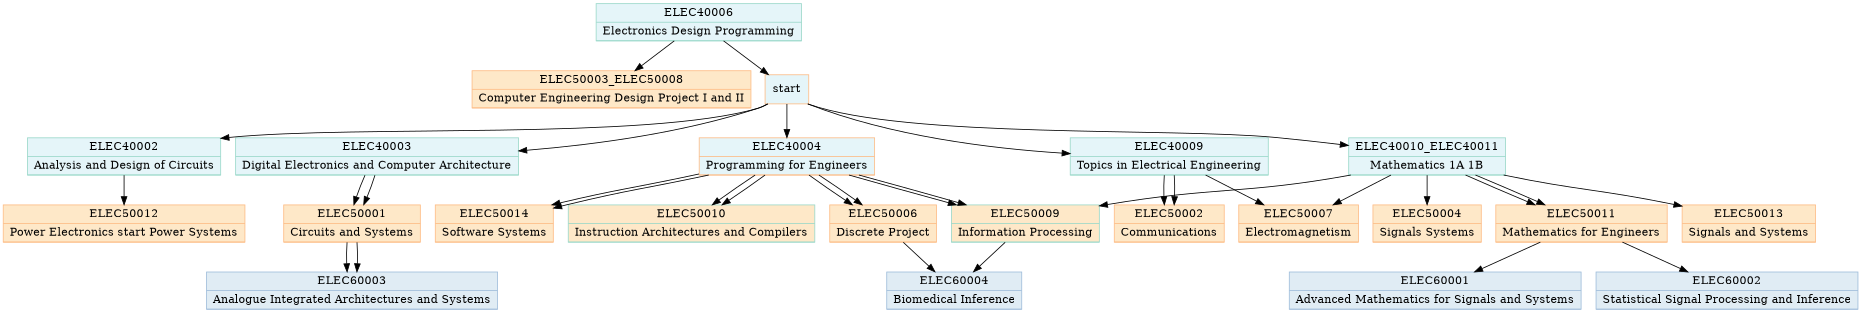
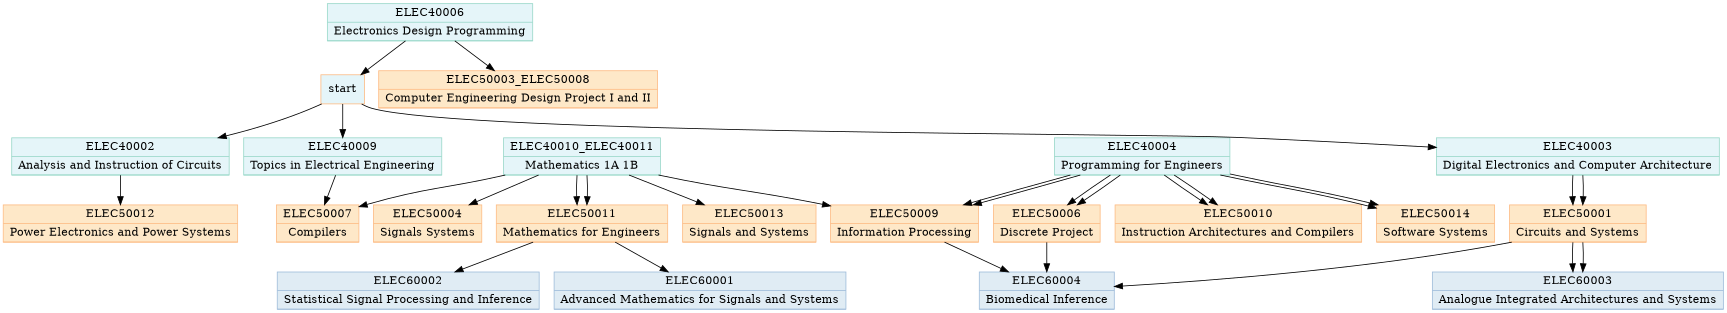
  digraph {
    node [color="#fdbb84" fillcolor="#fee8c8" shape=record style=filled]
    edge [tailport=1]
-   n1 [color="#99d8c9" fillcolor="#e5f5f9" label="{ELEC40002 | Analysis and Design of Circuits | {\n    <1>Explain the basic\nphysics underlying\nthe operation of the\nfollowing electronic\ncomponents:\nresistor, capacitor,\ninductor, diode,\ntransistor |\n    <2>Perform DC analysis\nof circuits\ncontaining\ncombinations of the\nabove components to\nestablish the nodal\nvoltages and branch\ncurrents |\n    <3>Perform AC analysis\nof circuits\ncontaining\ncombinations of the\nabove components,\nusing small-signal\nequivalent models to\nlinearise any\nnon-linear elements |\n    <4>Apply the operation\nof simple transistor\nlevel circuits\nincluding amplifier\nstages and logic\ngates |\n    <5>Analyse basic opamp\ncircuits containing\nidealised opamps and\npassive components |\n    <6>Apply the concept\nof a transfer\nfunction and derive\nthe transfer\nfunctions for a\nrange of standard\nfilter circuits |\n    <7>Analyse the\ntransient behaviour\nof 1st order RC and\nRL networks |\n    <8>Use SPICE to\nsimulate the\nbehaviour of the\ncircuits you have\nstudied |\n    <9>Appreciate where\nand how the circuits\nyou have studied are\napplied in real\nengineering\napplications\n  }}"]
-   n2 [label="{ELEC50012 | Power Electronics start Power Systems | {\n    <1>describe operation\nof a switch-mode\npower supply (SMPS)\nand appreciate why\nit is capable of\nhigh efficiency and\nhow step-down and\nstep-up of voltage\nis possible |\n    <2>calculate suitable\ncomponent values for\na given SMPS\nspecification |\n    <3>calculate current\nand power flow for\nstar- and\ndelta-connected\nthree-phase loads |\n    <4>describe the\nconstruction and\noperating principles\nof a transformer |\n    <5>justify elements of\nthe equivalent\ncircuit of a\ntransformer |\n    <6>calculate the\ncurrent flow,\nefficiency and\nvoltage regulation\nin transformer |\n    <7>describe\nqualitatively how a\nrotating magnetic\nflux wave is\nproduced by a\nthree-phase winding\nand how torque is\ndeveloped by\ninteraction of two\nfields |\n    <8>justify elements of\na per-phase\ninduction machine\nequivalent circuit |\n    <9>calculate slip,\npower and torque of\nan induction machine\nbased on the\nequivalent circuit |\n    <10>calculate power\nflow between nodes\nof a network and the\nvoltages at the\nnodes |\n    <11>describe how\nvoltage is\ncontrolled in a\nnetwork\n  }}"]
+   n1 [color="#99d8c9" fillcolor="#e5f5f9" label="{ELEC40002 | Analysis and Instruction of Circuits | {\n    <1>Explain the basic\nphysics underlying\nthe operation of the\nfollowing electronic\ncomponents:\nresistor, capacitor,\ninductor, diode,\ntransistor |\n    <2>Perform DC analysis\nof circuits\ncontaining\ncombinations of the\nabove components to\nestablish the nodal\nvoltages and branch\ncurrents |\n    <3>Perform AC analysis\nof circuits\ncontaining\ncombinations of the\nabove components,\nusing small-signal\nequivalent models to\nlinearise any\nnon-linear elements |\n    <4>Apply the operation\nof simple transistor\nlevel circuits\nincluding amplifier\nstages and logic\ngates |\n    <5>Analyse basic opamp\ncircuits containing\nidealised opamps and\npassive components |\n    <6>Apply the concept\nof a transfer\nfunction and derive\nthe transfer\nfunctions for a\nrange of standard\nfilter circuits |\n    <7>Analyse the\ntransient behaviour\nof 1st order RC and\nRL networks |\n    <8>Use SPICE to\nsimulate the\nbehaviour of the\ncircuits you have\nstudied |\n    <9>Appreciate where\nand how the circuits\nyou have studied are\napplied in real\nengineering\napplications\n  }}"]
+   n2 [label="{ELEC50012 | Power Electronics and Power Systems | {\n    <1>describe operation\nof a switch-mode\npower supply (SMPS)\nand appreciate why\nit is capable of\nhigh efficiency and\nhow step-down and\nstep-up of voltage\nis possible |\n    <2>calculate suitable\ncomponent values for\na given SMPS\nspecification |\n    <3>calculate current\nand power flow for\nstar- and\ndelta-connected\nthree-phase loads |\n    <4>describe the\nconstruction and\noperating principles\nof a transformer |\n    <5>justify elements of\nthe equivalent\ncircuit of a\ntransformer |\n    <6>calculate the\ncurrent flow,\nefficiency and\nvoltage regulation\nin transformer |\n    <7>describe\nqualitatively how a\nrotating magnetic\nflux wave is\nproduced by a\nthree-phase winding\nand how torque is\ndeveloped by\ninteraction of two\nfields |\n    <8>justify elements of\na per-phase\ninduction machine\nequivalent circuit |\n    <9>calculate slip,\npower and torque of\nan induction machine\nbased on the\nequivalent circuit |\n    <10>calculate power\nflow between nodes\nof a network and the\nvoltages at the\nnodes |\n    <11>describe how\nvoltage is\ncontrolled in a\nnetwork\n  }}"]
    n3 [color="#99d8c9" fillcolor="#e5f5f9" label="{ELEC40003 | Digital Electronics and Computer Architecture | {\n    <1>design significant\nsynchronous\nsequential digital\ncircuits using\nregisters and\ncombinational logic |\n    <2>design simple\ntwo’s complement\naddition and\nsubtraction digital\ncircuits, with\ncorrect use of carry\nand overflow |\n    <3>use digital blocks:\nRAMs, ROMs,\nregisters, adders,\nmultiplexers and\nstate machines to\ndesign and analyse\nthe operation of\nsimple pipelined\nRISC computer\nsystems |\n    <4>model the operation\nof machine code\ninstructions on a\nCPU at\nregister-transfer\nlevel, and\nmanipulate data\nusing different\nnumeric\nrepresentations |\n    <5>write programs for\narithmetic\noperations,\nmanipulating bit\nfields within words,\naccessing memory,\nand calling\nsubroutines |\n    <6>implement I/O in\nembedded computer\nsystems using\npolling\n  }}"]
    n4 [label="{ELEC50001 | Circuits and Systems | {\n    <1>Design, analyse and\nexplain sensors\nanalogue circuit\ninterfaces between\nthe input and\ndigital signal\nprocessing phase |\n    <2>Explain the common\ntype of DAC and ADC\narchitectures\ncurrently used in\nindustry |\n    <3>Design low-pass,\nhigh-pass and\nband-pass filters\nfor preconditioning\nsignals |\n    <4>Choose suitable\nlow-noise\npre-amplifiers and\nanalyse its impact\non noise performance\nof the system |\n    <5>Choose suitable\noutput circuit\narchitecture for\nhigh current drive\nand design a circuit\nto meet\nspecification |\n    <6>Design reasonably\ncomplex circuits\ninvolving digital\nbuilding blocks such\nas shift register,\nRAM and FSM, and\ninterface them to a\nprocessor |\n    <7>Write good quality\nVerilog code to\nspecify digital\nhardware |\n    <8>Implement digital\nhardware on an FPGA |\n    <9>Design a basic\ntestbench circuit\n  }}"]
    n5 [color="#9ebcda" fillcolor="#e0ecf4" label="{ELEC60003 | Analogue Integrated Architectures and Systems | {\n    <1>Analyse different\nanalogue circuits\nand architectures |\n    <2>Design different\nanalogue circuits\ntaking into account\nlimitations and\ncreating solutions\nto circumvent or\nresolve these |\n    <3>Derive and apply\nthe concept of\ncurrent feedback\nOPAMPs |\n    <4>Analyse and\ncalculate integrated\nswitched capacitor\nfilters and\ncontinuous-time\nfilters |\n    <5>Explain and\nsimulate the\noperation of A/D and\nD/A Converters and\ncontrast different\napproaches\n  }}"]
    n6 [color="#9ebcda" fillcolor="#e0ecf4" label="{ELEC60004 | Biomedical Inference | {\n    <1>Interpret\nbiomedical signals\nand define their\nrequirements for\ndetection and\nprocessing |\n    <2>Identify the\nrequired building\nblocks for a given\nbiomedical system |\n    <3>Design circuits and\nsystems for a given\nbiomedical system\nspecification\n  }}"]
-   n7 [fillcolor="#e5f5f9" label="{ELEC40004 | Programming for Engineers | {\n    <1>use the fundamental\ncomponents of\nimperative\nprogramming in terms\nof control-flow\nstructures and\nvariables |\n    <2>design and\nimplement a C++\nprogram that\ncommunicates using\nfile-based IO in a\nCLI environment |\n    <3>verify the correct\nbehaviour of\nprograms |\n    <4>diagnose and fix\nincorrect behaviour\nand crashes |\n    <5>select and use\ndata-structures from\nthe STL according to\nneeded performance\nand functionality |\n    <6>use APIs,\nencapsulation, and\nabstraction to\nmanage software\ncomplexity |\n    <7>design\nobject-oriented\ndata-structures to\ncapture real-world\nproblems\n  }}"]
+   n7 [color="#99d8c9" fillcolor="#e5f5f9" label="{ELEC40004 | Programming for Engineers | {\n    <1>use the fundamental\ncomponents of\nimperative\nprogramming in terms\nof control-flow\nstructures and\nvariables |\n    <2>design and\nimplement a C++\nprogram that\ncommunicates using\nfile-based IO in a\nCLI environment |\n    <3>verify the correct\nbehaviour of\nprograms |\n    <4>diagnose and fix\nincorrect behaviour\nand crashes |\n    <5>select and use\ndata-structures from\nthe STL according to\nneeded performance\nand functionality |\n    <6>use APIs,\nencapsulation, and\nabstraction to\nmanage software\ncomplexity |\n    <7>design\nobject-oriented\ndata-structures to\ncapture real-world\nproblems\n  }}"]
    n8 [label="{ELEC50006 | Discrete Project | {\n    <1>Apply graph\nalgorithms to\nefficiently explore\ndata-structures |\n    <2>Prove algorithms\nare correct using\ninductive logic |\n    <3>Describe\ncomputability in\nterms of turing\nmachines |\n    <4>Use complexity\nnotation to analyse\nrunning time and\nstorage requirements\nof a computer\nprogram |\n    <5>Use the divide and\nconquer strategy for\ndesigning\nalgorithms, and\nanalyse their\nefficiency in terms\nof complexity\nnotation using the\nMaster Theorem\n  }}"]
-   n9 [color="#99d8c9" label="{ELEC50009 | Information Processing | {\n    <1>Classify real-world\ndata into different\ntypes of signals |\n    <2>Describe Linear\nTime-Invariant\nsystems\nmathematically and\nin a way suitable\nfor impementation in\nprocessing systems |\n    <3>Explain and apply\nconvolution for\nlinear time-variant\nsystems using\ntransfer functions\nfor continuous and\ndiscrete time\nsystems |\n    <4>Use the sampling\ntheorem with the\ndiscrete Fourier\nTransform and the\nz-transform |\n    <5>Model a data\nfiltering problem as\na transfer function\nand understand how\nto apply filters to\nsignals |\n    <6>Implement discrete\nfilters using\nsoftware |\n    <7>Create information\nsystems which use\nsoftware and\nhardware to process\ninformation\n  }}"]
-   n10 [color="#99d8c9" label="{ELEC50010 | Instruction Architectures and Compilers | {\n    <1>Describe how\nhigh-level programs\nare executed through\nthe sequencing of\ninstructions |\n    <2>Create a compiler\nfrom a high-level\nlanguage to an\ninstruction-based\nlanguage |\n    <3>Program a\nfunctional model of\na CPU |\n    <4>\nOptimise high-level\ndata structures to\nexploit the\nlow-level memory\nhierarchy |\n    <5>\nDesign data-structures\nwhich can represent\nprograms |\n    <6>Determine the\nworst-case\npropagation delay of\na combinational\ncircuit |\n    <7>Design arithmetic\ncircuits to meet a\nspecification and\ndetermine the\npropagation delay |\n    <8>Evaluate possible\narchitectural\nsolutions against a\nset of performance\nobjectives |\n    <9>Discuss the\nrelationship between\nthroughput, latency,\nand pipelining\n  }}"]
+   n9 [label="{ELEC50009 | Information Processing | {\n    <1>Classify real-world\ndata into different\ntypes of signals |\n    <2>Describe Linear\nTime-Invariant\nsystems\nmathematically and\nin a way suitable\nfor impementation in\nprocessing systems |\n    <3>Explain and apply\nconvolution for\nlinear time-variant\nsystems using\ntransfer functions\nfor continuous and\ndiscrete time\nsystems |\n    <4>Use the sampling\ntheorem with the\ndiscrete Fourier\nTransform and the\nz-transform |\n    <5>Model a data\nfiltering problem as\na transfer function\nand understand how\nto apply filters to\nsignals |\n    <6>Implement discrete\nfilters using\nsoftware |\n    <7>Create information\nsystems which use\nsoftware and\nhardware to process\ninformation\n  }}"]
+   n10 [label="{ELEC50010 | Instruction Architectures and Compilers | {\n    <1>Describe how\nhigh-level programs\nare executed through\nthe sequencing of\ninstructions |\n    <2>Create a compiler\nfrom a high-level\nlanguage to an\ninstruction-based\nlanguage |\n    <3>Program a\nfunctional model of\na CPU |\n    <4>\nOptimise high-level\ndata structures to\nexploit the\nlow-level memory\nhierarchy |\n    <5>\nDesign data-structures\nwhich can represent\nprograms |\n    <6>Determine the\nworst-case\npropagation delay of\na combinational\ncircuit |\n    <7>Design arithmetic\ncircuits to meet a\nspecification and\ndetermine the\npropagation delay |\n    <8>Evaluate possible\narchitectural\nsolutions against a\nset of performance\nobjectives |\n    <9>Discuss the\nrelationship between\nthroughput, latency,\nand pipelining\n  }}"]
    n11 [label="{ELEC50014 | Software Systems | {\n    <1>Analyse a software\nsystem to identify\npotential security\nissues |\n    <2>Decompose a\nsoftware system into\nloosely coupled\ncomponents |\n    <3>Assign different\nphysical and\nabstract components\nof networking to the\nOSI stack |\n    <4>Describe the\nprinciples and\nconcepts involved in\ndesigning\ndistributed systems\nand Internet\napplications |\n    <5>Apply the concepts\nof Data\nRepresentation,\nPresentation and\nInteraction |\n    <6>Think creatively in\nresponse to an\nawareness\nof/requirement for a\nproblem to be solved |\n    <7>Describe the\nmapping of\nrelational calculus\nto SQL |\n    <8>Use relational\ndatabases to answer\ncomplex data queries\nin SQL |\n    <9>Apply\nentity-relationship\nmodelling and\ndemonstrate\ntranslation to the\nrelational model |\n    <10>Deliver\nmulti-component\nnetworked software\nsystems as part of a\nsmall team\n  }}"]
    n12 [color="#99d8c9" fillcolor="#e5f5f9" label="{ELEC40006 | Electronics Design Programming | {\n    <1>Capture and analyse\na set of high-level\nrequirements to\nproduce a set of\ndesign\nspecifications |\n    <2>Apply theoretical\nprinciples and\nlaboratory skills to\ndesign, build and\ntest a solution to\nan engineering\ndesign problem,\nwithin practical\nconstraints |\n    <3>Integrate analogue,\ndigital and software\ntheory and design\ntechniques into a\nfunctioning system |\n    <4>Organise workload\nand manage time by\nfunctioning as an\nengineering team and\ndecomposing the\ndesign challenge\ninto subsystems |\n    <5>Formulate and\nimplement a test\nplan to evaluate a\ndesign against its\nspecifications |\n    <6>Communicate process\nand outcomes to\nstakeholders using\nvarious forms of\ncommunication\n(reports,\npresentations,\nreviews, etc.)\n  }}"]
    n13 [label="{ELEC50003_ELEC50008 | Computer Engineering Design Project I and II | {\n    <1>Capture and analyse\na set of high-level\nrequirements to\nproduce a set of\ndesign\nspecifications |\n    <2>Apply theoretical\nprinciples and\nlaboratory skills to\ndesign, build and\ntest a solution to\nan engineering\ndesign problem,\nwithin practical\nconstraints |\n    <3>Integrate analogue,\ndigital and software\ntheory and design\ntechniques into a\nfunctioning system |\n    <4>Organise workload\nand manage time by\nfunctioning as an\nengineering team and\ndecomposing the\ndesign challenge\ninto subsystems |\n    <5>Formulate and\nimplement a test\nplan to evaluate a\ndesign against its\nspecifications |\n    <6>Communicate process\nand outcomes to\nstakeholders using\nvarious forms of\ncommunication\n(reports,\npresentations,\nreviews, etc.)\n  }}"]
    n14 [fillcolor="#e5f5f9" label=start]
    n15 [color="#99d8c9" fillcolor="#e5f5f9" label="{ELEC40009 | Topics in Electrical Engineering | {\n    <1>Describe waves as\ninformation carriers |\n    <2>Describe how waves\npropagate in free\nspace and\ntransmission lines |\n    <3>Apply mathematical\ntools to investigate\nsignals in the\nfrequency domain |\n    <4>Explain the need\nfor modulation\ntechniques to\ntransmit a signal\nand identify the\nbasic hardware\ncomponents to\nachieve modulation\nand demodulation |\n    <5>Describe the\ntransport processes\nin a pn diode and\nextrapolate this\nknowledge to its use\nas a solar cell |\n    <6>Employ laboratory\nskills to\ncharacterise solar\ncells |\n    <7>Illustrate how\nsolar polar is\ntransported from the\nsource to the\nhousehold |\n    <8>Relate the\ndifferent\nengineering topics\nto demonstrate how\nthey are\ninterconnected\n  }}"]
-   n16 [label="{ELEC50002 | Communications | {\n    <1>Model noise in\nwireless\ncommunication\nsystems |\n    <2>Understand the\nperformance measures\nfor analog and\ndigital\ncommunication\nsystems, and compare\nthe performance of\ndifferent modulation\ntechniques |\n    <3>Explain the\nfundamental limits\ninformation theory\nsets on the\nperformance of\ncommunication\nsystems |\n    <4>Calculate the\nentropy of a random\nvariable, and design\nthe Huffman code for\na given information\nsource |\n    <5>Design, implement\nand characterise\nhardware/software\nimplementation using\nthe NI USRP software\ndefined radio\nplatform |\n    <6>Understand the role\nphysical layer plays\nwithin larger\ncommunication\nnetworks\n  }}"]
-   n17 [label="{ELEC50007 | Electromagnetism | {\n    <1>Apply the\ntechniques of Vector\nCalculus to obtain\nanalytical solutions\nto problems\ninvolving\ndifferential\noperators, line and\nsurface integrals,\nas well as Green's,\nDivergence and\nStokes' theorems |\n    <2>Use Maxwell's\nequations to explain\nbasic\nelectromagnetic\nphenomena |\n    <3>Calculate electric\nand magnetic field\nvectors |\n    <4>Calculate\ncapacitance and\ninductance |\n    <5>Analyse\ntransmission-line\ndevices |\n    <6>Explain the\nprinciples of\nradio-communication\nand radar systems |\n    <7>Measure parameters\nof electromagnetic\ndevices |\n    <8>Assemble and\nevaluate performance\nof simple radar\nsystems\n  }}"]
+   n17 [label="{ELEC50007 | Compilers | {\n    <1>Apply the\ntechniques of Vector\nCalculus to obtain\nanalytical solutions\nto problems\ninvolving\ndifferential\noperators, line and\nsurface integrals,\nas well as Green's,\nDivergence and\nStokes' theorems |\n    <2>Use Maxwell's\nequations to explain\nbasic\nelectromagnetic\nphenomena |\n    <3>Calculate electric\nand magnetic field\nvectors |\n    <4>Calculate\ncapacitance and\ninductance |\n    <5>Analyse\ntransmission-line\ndevices |\n    <6>Explain the\nprinciples of\nradio-communication\nand radar systems |\n    <7>Measure parameters\nof electromagnetic\ndevices |\n    <8>Assemble and\nevaluate performance\nof simple radar\nsystems\n  }}"]
    n18 [label="{ELEC50004 | Signals Systems | {\n    <1>Construct linear\ndynamic models of\nengineering systems\nof practical\nrelevance in the\nfrequency and in the\nstate-space domain |\n    <2>Recognise the basic\nprinciples governing\nthe behaviour of a\nclosed-loop control\nsystem including the\nmodes of behaviour\nof its basic\ncomponents |\n    <3>Evaluate, among\nseveral options, how\nto configure and\nstructure the\narchitecture and the\ncontroller of an\nautomatic control\nsystem starting from\nfunctional\nrequirements and\nconsidering\ntechnological\nconstraints |\n    <4>Analyse the static\nand dynamic\nperformance of basic\nlinear feedback\ncontrol systems and\ndesign controllers\nsuch that the\noverall control\nsystem behaves\naccording to\npre-specified\nrequirements |\n    <5>Analyse and\nquantify the impact\nof digital\nimplementation of\nthe control system\non the closed-loop\nperformance |\n    <6>Validate\nexperimentally the\ndynamic models and\nthe satisfaction of\nthe closed-loop\nrequirements on a\nselected hardware\ntest benchmark in\nthe laboratory\n  }}"]
    n19 [color="#99d8c9" fillcolor="#e5f5f9" label="{ELEC40010_ELEC40011 | Mathematics 1A 1B | {\n    <1>apply the\ntechniques of\nsingle-variable\ncalculus to obtain\nsolutions to a wide\nvariety of\napplications of\ndifferentiation and\nintegration |\n    <2>utilize the\nconcepts of complex\nnumber, functions,\nlimits and series to\nperform, among\nothers, Fourier\nAnalysis of periodic\nand non-periodic\nfunctions |\n    <3>use the techniques\nof vector and linear\nalgebra to analyze\nand apply the\ncorrect solution\nmethod in a range of\nproblems involving\nvectors, matrices\nand systems of\nequations |\n    <4>identify and apply\nthe correct approach\nto solving different\ntypes of first- and\nsecond-order\nordinary\ndifferential\nequations |\n    <5>explain and apply\nthe concepts and\ntechniques of\nmultivariable\ncalculus and tackle\nproblems in their\nappropriate context |\n    <6>explain where and\nhow the mathematical\nconcepts are applied\nin engineering\nproblems in\nelectromagnetism,\nsignal processing\nand communications\n  }}"]
    n20 [label="{ELEC50011 | Mathematics for Engineers | {\n    <1>Use complex\nvariables for\nconformal mapping\nand contour\nintegration |\n    <2>Understand the\nconcepts of linear\nalgebra and apply\nthem in a\nmathematical\nframework |\n    <3>Explain the\nconcepts and\ntechniques of\nprobability and\nstatistics and\ncompute properties\nof random systems |\n    <4>Use basic estimator\nand calculate the\nmethod of moment and\nthe maximum\nlikelihood estimator |\n    <5>Formulate the ways\nin which these\nmathematical\ntechniques are\napplied to technical\nproblems in your\nengineering modules\n  }}"]
    n21 [label="{ELEC50013 | Signals and Systems | {\n    <1>classify real-world\ndata into different\ntypes of signals |\n    <2>describe Linear\nTime-Invariant\nsystems\nmathematically and\nin a way suitable\nfor impementation in\nprocessing systems |\n    <3>explain and apply\nconvolution for\nlinear time-variant\nsystems using\ntransfer functions\nfor continuous and\ndiscrete time\nsystems |\n    <4>use the sampling\ntheorem with the\ndiscrete Fourier\nTransform and the\nz-transform |\n    <5>model a data\nfiltering problem as\na transfer function\nand understand how\nto apply filters to\nsignals\n  }}"]
    n22 [color="#9ebcda" fillcolor="#e0ecf4" label="{ELEC60001 | Advanced Mathematics for Signals and Systems | {\n    <1>compute the trace,\ndeterminant,\neigenvalues and\neigenvectors of a\nmatrix |\n    <2>compute the SVD of\na matrix |\n    <3>critically analyse\na linear mapping\nusing the properties\nof the SVD |\n    <4>identify and find\nthe least-square\nsolution for\noverdetermined\nproblems and minimum\nnorm solution for\nunder-determined\nproblem |\n    <5>find the Total\nLeast Square\nsolution to an\napproximation\nproblem |\n    <6>compute the rank\nand the null space\nof a matrix\n  }}"]
    n23 [color="#9ebcda" fillcolor="#e0ecf4" label="{ELEC60002 | Statistical Signal Processing and Inference | {\n    <1>model, analyse and\npredict real world\nrandom processes\nusing linear\nstochastic models |\n    <2>identify time\nvarying parameters\nof non-stationary\nsignals using\nstatistical\nestimation and\ninference |\n    <3>derive theoretical\nand practical\nperformance bounds\nfor statistical\nsignal processing\nalgorithms in\npractical settings |\n    <4>perform denoising\nand prediction of\nsignals corrupted by\nnoise, using\nadaptive statistical\nlearning and\nfiltering |\n    <5>estimate relevant\nphysiological\nparameters from real\nlife recordings\nacquired recordings\n(your own data) and\ncritically analyse\nand improve signal\nquality\n  }}"]
    n1 -> n2
    n3 -> n4
    n3 -> n4 [tailport=2]
    n4 -> n5
    n4 -> n5 [tailport=2]
+   n4 -> n6
    n7 -> n8
    n7 -> n8 [tailport=3]
    n7 -> n9
    n7 -> n9 [tailport=3]
    n7 -> n10
    n7 -> n10 [tailport=3]
    n7 -> n11
    n7 -> n11 [tailport=3]
    n8 -> n6
    n9 -> n6
    n12 -> n13
    n12 -> n14
    n14 -> n1
    n14 -> n3
-   n14 -> n7
    n14 -> n15
-   n14 -> n19
-   n15 -> n16
-   n15 -> n16 [tailport=2]
    n15 -> n17 [tailport=3]
    n19 -> n9 [tailport=2]
    n19 -> n17 [tailport=6]
    n19 -> n18 [tailport=2]
    n19 -> n20
    n19 -> n20 [tailport=4]
    n19 -> n21 [tailport=2]
    n20 -> n22 [tailport=2]
    n20 -> n23 [tailport=3]
  }
